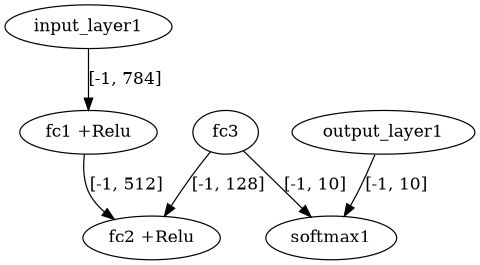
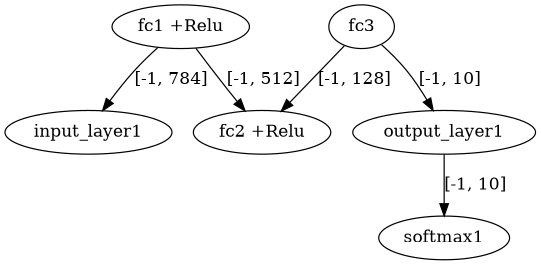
  strict digraph {
    input_layer1
    "fc1 +Relu"
    "fc2 +Relu"
    fc3
    softmax1
    output_layer1
-   input_layer1 -> "fc1 +Relu" [label="[-1, 784]"]
+   "fc1 +Relu" -> input_layer1 [label="[-1, 784]"]
    "fc1 +Relu" -> "fc2 +Relu" [label="[-1, 512]"]
    fc3 -> "fc2 +Relu" [label="[-1, 128]"]
-   fc3 -> softmax1 [label="[-1, 10]"]
+   fc3 -> output_layer1 [label="[-1, 10]"]
    output_layer1 -> softmax1 [label="[-1, 10]"]
  }
